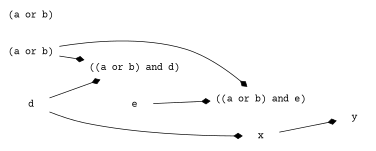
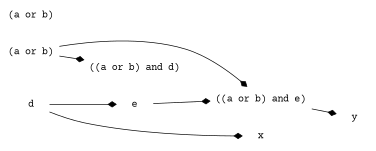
  digraph {
    fontname="Courier Prime"
    rankdir=LR
    node [fontname="Courier Prime" shape=plaintext]
    edge [arrowhead=diamond fontname="Courier Prime"]
    n1 [label="((a or b) and d)"]
    n2 [label=x]
    n3 [label="((a or b) and e)"]
    n4 [label=y]
    n5 [label="(a or b)"]
    n6 [label="(a or b)"]
    n7 [label=d]
    n8 [label=e]
-   n2 -> n4
+   n3 -> n4
    n5 -> n1
    n5 -> n3
-   n7 -> n1
+   n7 -> n8
    n7 -> n2
    n8 -> n3
  }
